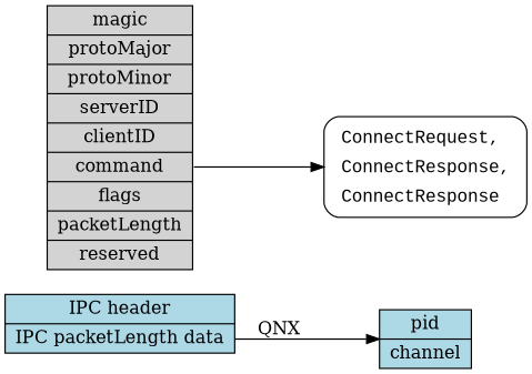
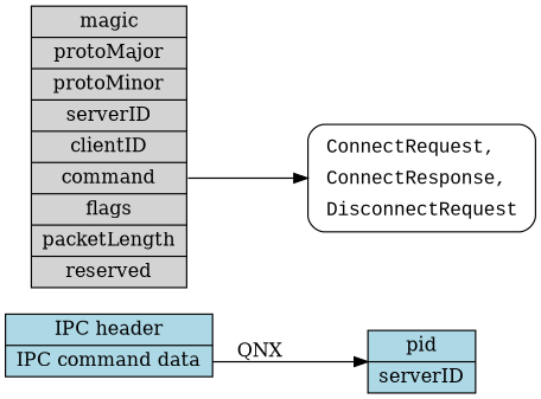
  digraph {
    rankdir=LR
    node [fillcolor=lightblue shape=record style=filled]
-   n1 [label="<f0> IPC header|<f1> IPC packetLength data"]
-   n2 [label="pid | channel"]
+   n1 [label="<f0> IPC header|<f1> IPC command data"]
+   n2 [label="pid | serverID"]
    n3 [fillcolor=lightgrey label="magic|protoMajor|protoMinor|serverID|clientID|<f0> command|flags|packetLength|reserved"]
-   n4 [fillcolor=white fontname="Courier New" label=<<table border="0" cellborder="0" cellpadding="3" bgcolor="white"><tr><td align="left">ConnectRequest,</td></tr><tr><td align="left">ConnectResponse,</td></tr><tr><td align="left">ConnectResponse</td></tr></table>> penwidth=1 shape=Mrecord]
+   n4 [fillcolor=white fontname="Courier New" label=<<table border="0" cellborder="0" cellpadding="3" bgcolor="white"><tr><td align="left">ConnectRequest,</td></tr><tr><td align="left">ConnectResponse,</td></tr><tr><td align="left">DisconnectRequest</td></tr></table>> penwidth=1 shape=Mrecord]
    n1 -> n2 [label=QNX tailport=f1]
    n3 -> n4 [tailport=f0]
  }
